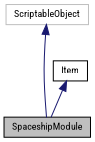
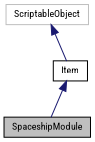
  digraph {
    fontname="Roboto Condensed"
    node [color=black fillcolor=white fontname="Roboto Condensed" fontsize=10 shape=record style=filled]
    edge [color=midnightblue dir=back fontname="Roboto Condensed" fontsize=10 labelfontname=Helvetica labelfontsize=10 style=solid]
    n1 [fillcolor=grey75 fontcolor=black height=0.2 label=SpaceshipModule width=0.4]
    n2 [height=0.2 label=Item width=0.4]
    n3 [color=grey75 height=0.2 label=ScriptableObject width=0.4]
    n2 -> n1
-   n3 -> n1
+   n3 -> n2
  }
